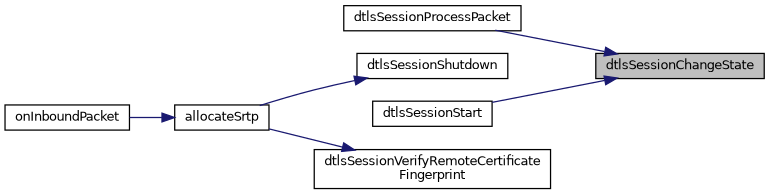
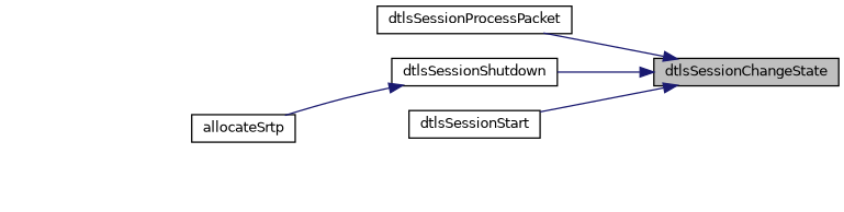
  digraph {
    rankdir=RL
    node [color=black fillcolor=white fontname=Helvetica fontsize=10 shape=record style=filled]
    edge [color=midnightblue dir=back fontname=Helvetica fontsize=10 labelfontname=Helvetica labelfontsize=10 style=solid]
    n1 [fillcolor=grey75 fontcolor=black height=0.2 label=dtlsSessionChangeState width=0.4]
    n2 [height=0.2 label=dtlsSessionProcessPacket width=0.4]
    n3 [height=0.2 label=dtlsSessionShutdown width=0.4]
    n4 [height=0.2 label=dtlsSessionStart width=0.4]
    n5 [height=0.2 label=allocateSrtp width=0.4]
-   n6 [height=0.2 label="dtlsSessionVerifyRemoteCertificate\lFingerprint" width=0.4]
-   n7 [height=0.2 label=onInboundPacket width=0.4]
    n1 -> n2
+   n1 -> n3
    n1 -> n4
    n3 -> n5
-   n5 -> n7
-   n6 -> n5
  }
